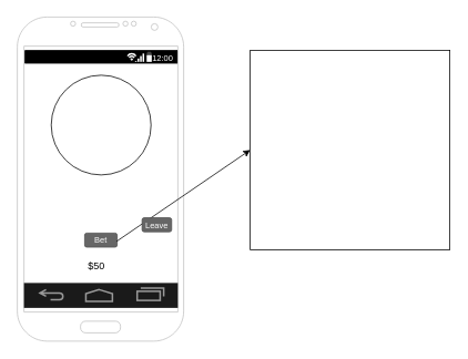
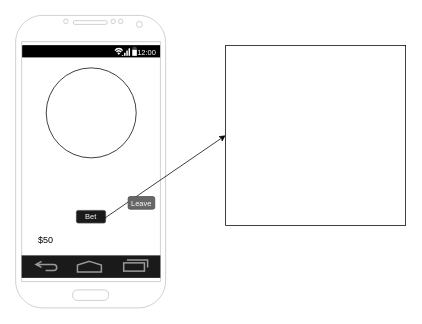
  <mxCell id="0" />
  <mxCell id="1" parent="0" />
  <mxCell id="2" value="" style="verticalLabelPosition=bottom;verticalAlign=top;html=1;shadow=0;dashed=0;strokeWidth=1;shape=mxgraph.android.phone2;strokeColor=#c0c0c0;" parent="1" vertex="1"><mxGeometry x="20" y="20" width="200" height="390" as="geometry" /></mxCell>
  <mxCell id="3" value="" style="verticalLabelPosition=bottom;verticalAlign=top;html=1;shadow=0;dashed=0;strokeWidth=2;shape=mxgraph.android.navigation_bar_1;fillColor=#1A1A1A;strokeColor=#999999;" parent="1" vertex="1"><mxGeometry x="28" y="340" width="185" height="30" as="geometry" /></mxCell>
  <mxCell id="4" value="" style="strokeWidth=1;html=1;shadow=0;dashed=0;shape=mxgraph.android.statusBar;align=center;fillColor=#000000;strokeColor=#ffffff;fontColor=#ffffff;fontSize=10;" parent="1" vertex="1"><mxGeometry x="29" y="60" width="183.57" height="15.825" as="geometry" /></mxCell>
  <mxCell id="5" value="" style="ellipse;whiteSpace=wrap;html=1;aspect=fixed;" parent="1" vertex="1"><mxGeometry x="60.79" y="90" width="120" height="120" as="geometry" /></mxCell>
- <mxCell id="6" value="Bet" style="rounded=1;html=1;shadow=0;dashed=0;whiteSpace=wrap;fontSize=10;fillColor=#666666;align=center;strokeColor=#4D4D4D;fontColor=#ffffff;" parent="1" vertex="1"><mxGeometry x="101" y="280" width="39" height="16.88" as="geometry" /></mxCell>
+ <mxCell id="6" value="Bet" style="rounded=1;html=1;shadow=0;dashed=0;whiteSpace=wrap;fontSize=10;fillColor=#1a1a1a;align=center;strokeColor=#4D4D4D;fontColor=#ffffff;" parent="1" vertex="1"><mxGeometry x="101" y="280" width="39" height="16.88" as="geometry" /></mxCell>
  <mxCell id="7" value="" style="endArrow=classic;html=1;" parent="1" edge="1"><mxGeometry width="50" height="50" relative="1" as="geometry"><mxPoint x="139.25" y="290" as="sourcePoint" /><mxPoint x="300" y="180" as="targetPoint" /></mxGeometry></mxCell>
  <mxCell id="8" value="" style="endArrow=none;html=1;" parent="1" target="5" edge="1"><mxGeometry width="50" height="50" relative="1" as="geometry"><mxPoint x="120" y="210" as="sourcePoint" /><mxPoint x="170" y="160" as="targetPoint" /></mxGeometry></mxCell>
  <mxCell id="9" value="" style="whiteSpace=wrap;html=1;aspect=fixed;" parent="1" vertex="1"><mxGeometry x="300" y="60" width="240" height="240" as="geometry" /></mxCell>
- <mxCell id="10" value="$50" style="text;html=1;resizable=0;autosize=1;align=center;verticalAlign=middle;points=[];fillColor=none;strokeColor=none;rounded=0;" parent="1" vertex="1"><mxGeometry x="95" y="310" width="40" height="20" as="geometry" /></mxCell>
+ <mxCell id="10" value="$50" style="text;html=1;resizable=0;autosize=1;align=center;verticalAlign=middle;points=[];fillColor=none;strokeColor=none;rounded=0;" parent="1" vertex="1"><mxGeometry x="40" y="310" width="40" height="20" as="geometry" /></mxCell>
  <mxCell id="11" value="Leave" style="rounded=1;html=1;shadow=0;dashed=0;whiteSpace=wrap;fontSize=10;fillColor=#666666;align=center;strokeColor=#4D4D4D;fontColor=#ffffff;" parent="1" vertex="1"><mxGeometry x="170" y="261.56" width="35.5" height="16.88" as="geometry" /></mxCell>
